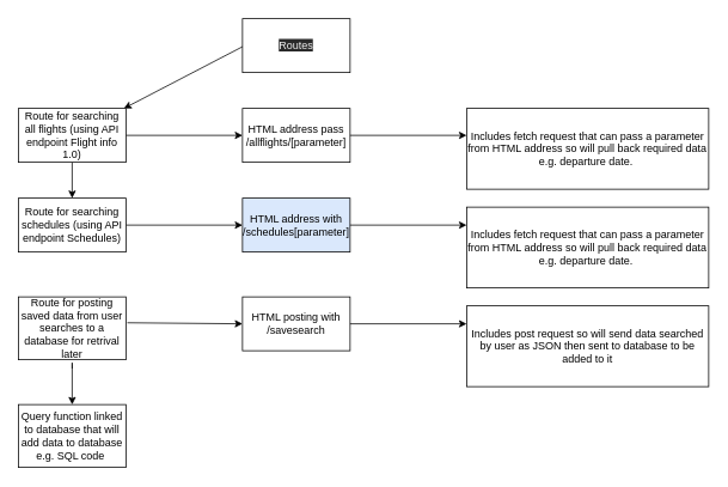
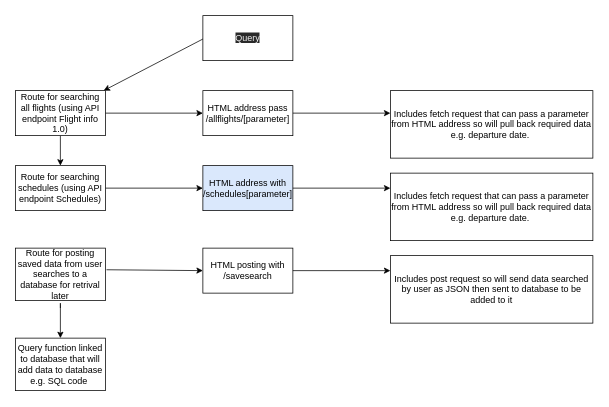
  <mxCell id="0" />
  <mxCell id="1" parent="0" />
  <mxCell id="2" value="" style="edgeStyle=none;html=1;" parent="1" target="6" edge="1"><mxGeometry relative="1" as="geometry"><mxPoint x="272.308" y="50" as="sourcePoint" /></mxGeometry></mxCell>
- <mxCell id="3" value="&lt;span style=&quot;color: rgb(240 , 240 , 240) ; font-family: &amp;#34;helvetica&amp;#34; ; font-size: 12px ; font-style: normal ; font-weight: 400 ; letter-spacing: normal ; text-align: center ; text-indent: 0px ; text-transform: none ; word-spacing: 0px ; background-color: rgb(42 , 42 , 42) ; display: inline ; float: none&quot;&gt;Routes&lt;/span&gt;" style="whiteSpace=wrap;html=1;" parent="1" vertex="1"><mxGeometry x="270" y="20" width="120" height="60" as="geometry" /></mxCell>
+ <mxCell id="3" value="&lt;span style=&quot;color: rgb(240 , 240 , 240) ; font-family: &amp;#34;helvetica&amp;#34; ; font-size: 12px ; font-style: normal ; font-weight: 400 ; letter-spacing: normal ; text-align: center ; text-indent: 0px ; text-transform: none ; word-spacing: 0px ; background-color: rgb(42 , 42 , 42) ; display: inline ; float: none&quot;&gt;Query&lt;/span&gt;" style="whiteSpace=wrap;html=1;" parent="1" vertex="1"><mxGeometry x="270" y="20" width="120" height="60" as="geometry" /></mxCell>
  <mxCell id="4" style="edgeStyle=none;html=1;exitX=1;exitY=0.5;exitDx=0;exitDy=0;" parent="1" source="6" edge="1"><mxGeometry relative="1" as="geometry"><mxPoint x="270" y="150" as="targetPoint" /></mxGeometry></mxCell>
  <mxCell id="5" style="edgeStyle=none;html=1;exitX=0.5;exitY=1;exitDx=0;exitDy=0;" parent="1" source="6" edge="1"><mxGeometry relative="1" as="geometry"><mxPoint x="80" y="220" as="targetPoint" /></mxGeometry></mxCell>
  <mxCell id="6" value="Route for searching all flights (using API endpoint Flight info 1.0)" style="whiteSpace=wrap;html=1;" parent="1" vertex="1"><mxGeometry x="20" y="120" width="120" height="60" as="geometry" /></mxCell>
  <mxCell id="7" value="HTML address pass /allflights/[parameter]" style="whiteSpace=wrap;html=1;" parent="1" vertex="1"><mxGeometry x="270" y="120" width="120" height="60" as="geometry" /></mxCell>
  <mxCell id="8" style="edgeStyle=none;html=1;exitX=1;exitY=0.5;exitDx=0;exitDy=0;" parent="1" edge="1"><mxGeometry relative="1" as="geometry"><mxPoint x="520" y="150" as="targetPoint" /><mxPoint x="390" y="150" as="sourcePoint" /></mxGeometry></mxCell>
  <mxCell id="9" style="edgeStyle=none;html=1;exitX=1;exitY=0.5;exitDx=0;exitDy=0;" parent="1" source="10" edge="1"><mxGeometry relative="1" as="geometry"><mxPoint x="270" y="250" as="targetPoint" /></mxGeometry></mxCell>
  <mxCell id="10" value="Route for searching schedules (using API endpoint Schedules)" style="whiteSpace=wrap;html=1;" parent="1" vertex="1"><mxGeometry x="20" y="220" width="120" height="60" as="geometry" /></mxCell>
  <mxCell id="11" value="HTML address with /schedules[parameter]" style="whiteSpace=wrap;html=1;fillColor=#dae8fc;" parent="1" vertex="1"><mxGeometry x="270" y="220" width="120" height="60" as="geometry" /></mxCell>
  <mxCell id="12" style="edgeStyle=none;html=1;exitX=1;exitY=0.5;exitDx=0;exitDy=0;" parent="1" edge="1"><mxGeometry relative="1" as="geometry"><mxPoint x="520" y="250" as="targetPoint" /><mxPoint x="390" y="250" as="sourcePoint" /></mxGeometry></mxCell>
  <mxCell id="13" value="Includes fetch request that can pass a parameter from HTML address so will pull back required data e.g. departure date.&amp;nbsp;" style="whiteSpace=wrap;html=1;" parent="1" vertex="1"><mxGeometry x="520" y="120" width="270" height="90" as="geometry" /></mxCell>
  <mxCell id="14" value="Includes fetch request that can pass a parameter from HTML address so will pull back required data e.g. departure date.&amp;nbsp;" style="whiteSpace=wrap;html=1;" parent="1" vertex="1"><mxGeometry x="520" y="230" width="270" height="90" as="geometry" /></mxCell>
  <mxCell id="15" value="Route for posting saved data from user searches to a database for retrival later" style="whiteSpace=wrap;html=1;" vertex="1" parent="1"><mxGeometry x="20" y="330" width="120" height="70" as="geometry" /></mxCell>
  <mxCell id="16" style="edgeStyle=none;html=1;exitX=1.013;exitY=0.412;exitDx=0;exitDy=0;exitPerimeter=0;" edge="1" source="15" parent="1"><mxGeometry relative="1" as="geometry"><mxPoint x="270" y="360" as="targetPoint" /></mxGeometry></mxCell>
  <mxCell id="17" value="HTML posting with /savesearch" style="whiteSpace=wrap;html=1;" vertex="1" parent="1"><mxGeometry x="270" y="330" width="120" height="60" as="geometry" /></mxCell>
  <mxCell id="18" style="edgeStyle=none;html=1;exitX=1;exitY=0.5;exitDx=0;exitDy=0;" edge="1" parent="1"><mxGeometry relative="1" as="geometry"><mxPoint x="520" y="360" as="targetPoint" /><mxPoint x="390" y="360" as="sourcePoint" /></mxGeometry></mxCell>
  <mxCell id="19" value="Includes post request so will send data searched by user as JSON then sent to database to be added to it" style="whiteSpace=wrap;html=1;" vertex="1" parent="1"><mxGeometry x="520" y="340" width="270" height="90" as="geometry" /></mxCell>
  <mxCell id="20" style="edgeStyle=none;html=1;exitX=0.5;exitY=1;exitDx=0;exitDy=0;" edge="1" parent="1"><mxGeometry relative="1" as="geometry"><mxPoint x="80" y="450" as="targetPoint" /><mxPoint x="80" y="410" as="sourcePoint" /><Array as="points"><mxPoint x="80" y="400" /></Array></mxGeometry></mxCell>
  <mxCell id="21" value="Query function linked to database that will add data to database e.g. SQL code&amp;nbsp;" style="whiteSpace=wrap;html=1;" vertex="1" parent="1"><mxGeometry x="20" y="450" width="120" height="70" as="geometry" /></mxCell>
